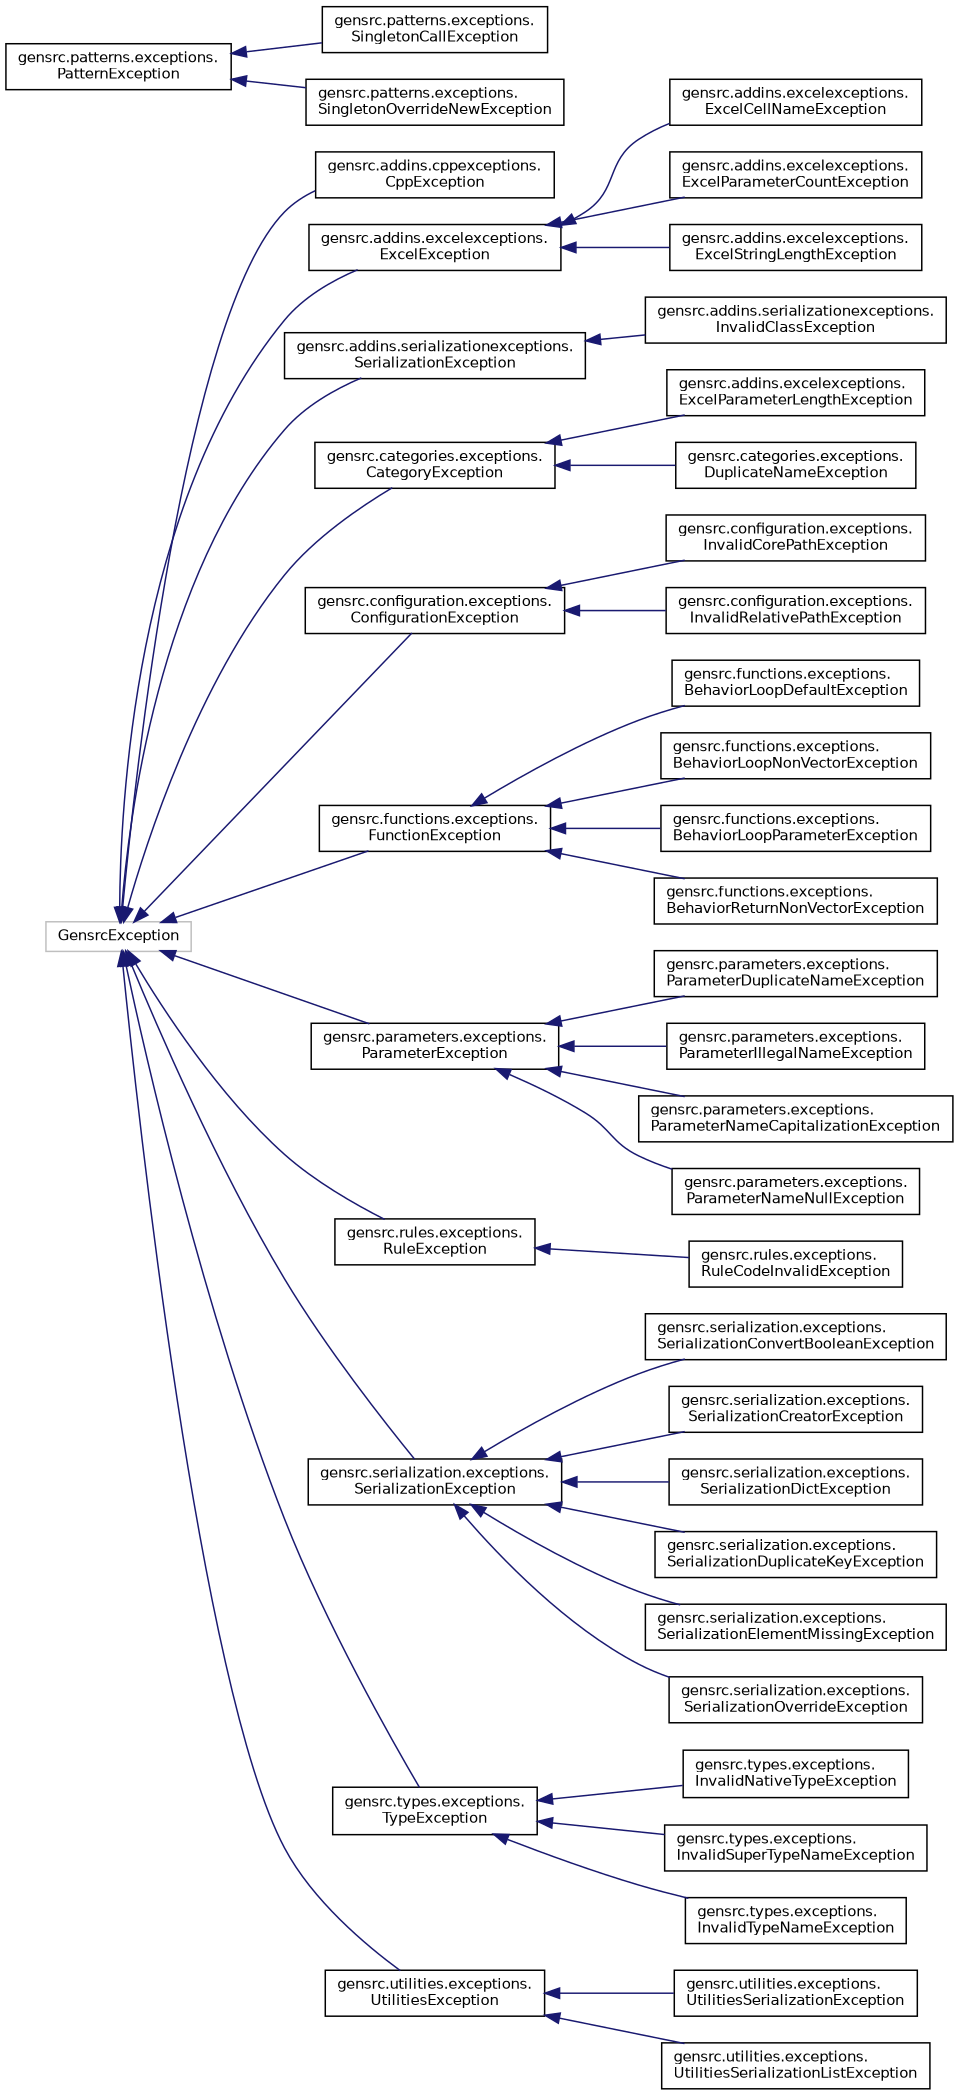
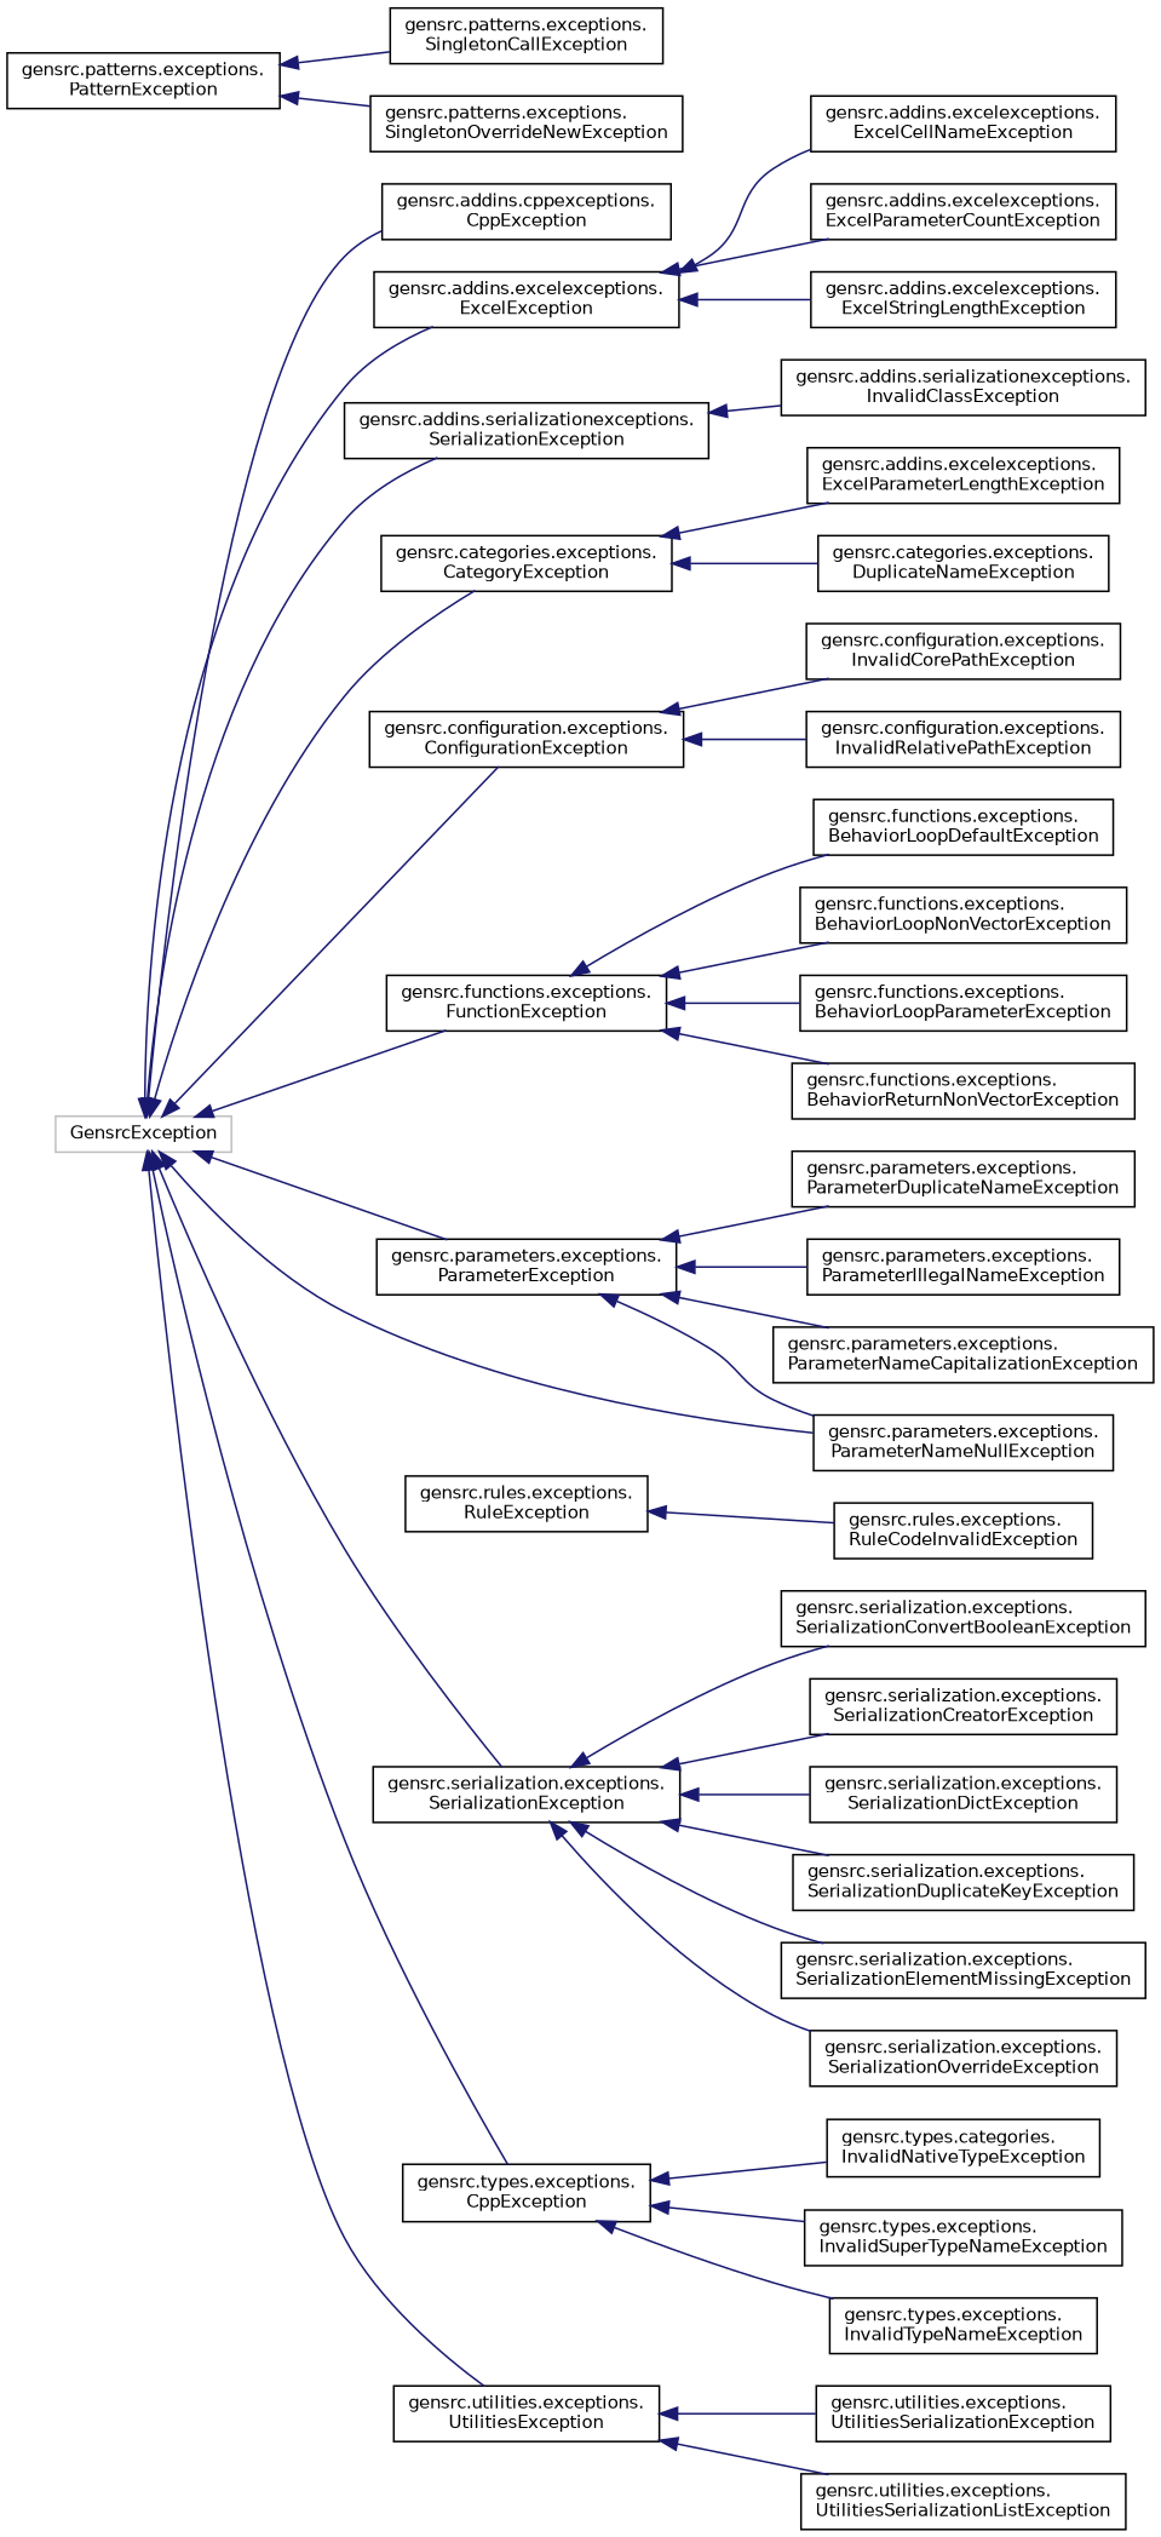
  digraph {
    rankdir=LR
    node [color=black fillcolor=white fontname=Helvetica fontsize=10 shape=record style=filled]
    edge [color=midnightblue dir=back fontname=Helvetica fontsize=10 labelfontname=Helvetica labelfontsize=10 style=solid]
    n1 [color=grey75 height=0.2 label=GensrcException width=0.4]
    n2 [height=0.2 label="gensrc.addins.cppexceptions.\lCppException" width=0.4]
    n3 [height=0.2 label="gensrc.addins.excelexceptions.\lExcelException" width=0.4]
    n4 [height=0.2 label="gensrc.addins.serializationexceptions.\lSerializationException" width=0.4]
    n5 [height=0.2 label="gensrc.categories.exceptions.\lCategoryException" width=0.4]
    n6 [height=0.2 label="gensrc.configuration.exceptions.\lConfigurationException" width=0.4]
    n7 [height=0.2 label="gensrc.functions.exceptions.\lFunctionException" width=0.4]
    n8 [height=0.2 label="gensrc.parameters.exceptions.\lParameterException" width=0.4]
    n9 [height=0.2 label="gensrc.rules.exceptions.\lRuleException" width=0.4]
    n10 [height=0.2 label="gensrc.serialization.exceptions.\lSerializationException" width=0.4]
-   n11 [height=0.2 label="gensrc.types.exceptions.\lTypeException" width=0.4]
+   n11 [height=0.2 label="gensrc.types.exceptions.\lCppException" width=0.4]
    n12 [height=0.2 label="gensrc.utilities.exceptions.\lUtilitiesException" width=0.4]
    n13 [height=0.2 label="gensrc.addins.excelexceptions.\lExcelCellNameException" width=0.4]
    n14 [height=0.2 label="gensrc.addins.excelexceptions.\lExcelParameterCountException" width=0.4]
    n15 [height=0.2 label="gensrc.addins.excelexceptions.\lExcelStringLengthException" width=0.4]
    n16 [height=0.2 label="gensrc.addins.serializationexceptions.\lInvalidClassException" width=0.4]
    n17 [height=0.2 label="gensrc.addins.excelexceptions.\lExcelParameterLengthException" width=0.4]
    n18 [height=0.2 label="gensrc.categories.exceptions.\lDuplicateNameException" width=0.4]
    n19 [height=0.2 label="gensrc.configuration.exceptions.\lInvalidCorePathException" width=0.4]
    n20 [height=0.2 label="gensrc.configuration.exceptions.\lInvalidRelativePathException" width=0.4]
    n21 [height=0.2 label="gensrc.functions.exceptions.\lBehaviorLoopDefaultException" width=0.4]
    n22 [height=0.2 label="gensrc.functions.exceptions.\lBehaviorLoopNonVectorException" width=0.4]
    n23 [height=0.2 label="gensrc.functions.exceptions.\lBehaviorLoopParameterException" width=0.4]
    n24 [height=0.2 label="gensrc.functions.exceptions.\lBehaviorReturnNonVectorException" width=0.4]
    n25 [height=0.2 label="gensrc.parameters.exceptions.\lParameterDuplicateNameException" width=0.4]
    n26 [height=0.2 label="gensrc.parameters.exceptions.\lParameterIllegalNameException" width=0.4]
    n27 [height=0.2 label="gensrc.parameters.exceptions.\lParameterNameCapitalizationException" width=0.4]
    n28 [height=0.2 label="gensrc.parameters.exceptions.\lParameterNameNullException" width=0.4]
    n29 [height=0.2 label="gensrc.patterns.exceptions.\lPatternException" width=0.4]
    n30 [height=0.2 label="gensrc.patterns.exceptions.\lSingletonCallException" width=0.4]
    n31 [height=0.2 label="gensrc.patterns.exceptions.\lSingletonOverrideNewException" width=0.4]
    n32 [height=0.2 label="gensrc.rules.exceptions.\lRuleCodeInvalidException" width=0.4]
    n33 [height=0.2 label="gensrc.serialization.exceptions.\lSerializationConvertBooleanException" width=0.4]
    n34 [height=0.2 label="gensrc.serialization.exceptions.\lSerializationCreatorException" width=0.4]
    n35 [height=0.2 label="gensrc.serialization.exceptions.\lSerializationDictException" width=0.4]
    n36 [height=0.2 label="gensrc.serialization.exceptions.\lSerializationDuplicateKeyException" width=0.4]
    n37 [height=0.2 label="gensrc.serialization.exceptions.\lSerializationElementMissingException" width=0.4]
    n38 [height=0.2 label="gensrc.serialization.exceptions.\lSerializationOverrideException" width=0.4]
-   n39 [height=0.2 label="gensrc.types.exceptions.\lInvalidNativeTypeException" width=0.4]
+   n39 [height=0.2 label="gensrc.types.categories.\lInvalidNativeTypeException" width=0.4]
    n40 [height=0.2 label="gensrc.types.exceptions.\lInvalidSuperTypeNameException" width=0.4]
    n41 [height=0.2 label="gensrc.types.exceptions.\lInvalidTypeNameException" width=0.4]
    n42 [height=0.2 label="gensrc.utilities.exceptions.\lUtilitiesSerializationException" width=0.4]
    n43 [height=0.2 label="gensrc.utilities.exceptions.\lUtilitiesSerializationListException" width=0.4]
    n1 -> n2
    n1 -> n3
    n1 -> n4
    n1 -> n5
    n1 -> n6
    n1 -> n7
    n1 -> n8
-   n1 -> n9
+   n1 -> n28
    n1 -> n10
    n1 -> n11
    n1 -> n12
    n3 -> n13
    n3 -> n14
    n3 -> n15
    n4 -> n16
    n5 -> n17
    n5 -> n18
    n6 -> n19
    n6 -> n20
    n7 -> n21
    n7 -> n22
    n7 -> n23
    n7 -> n24
    n8 -> n25
    n8 -> n26
    n8 -> n27
    n8 -> n28
    n9 -> n32
    n10 -> n33
    n10 -> n34
    n10 -> n35
    n10 -> n36
    n10 -> n37
    n10 -> n38
    n11 -> n39
    n11 -> n40
    n11 -> n41
    n12 -> n42
    n12 -> n43
    n29 -> n30
    n29 -> n31
  }
